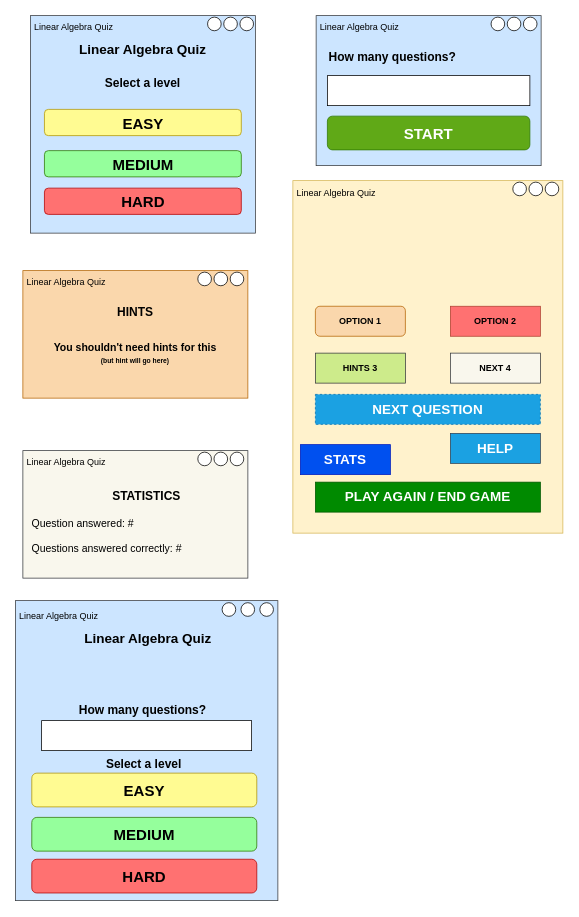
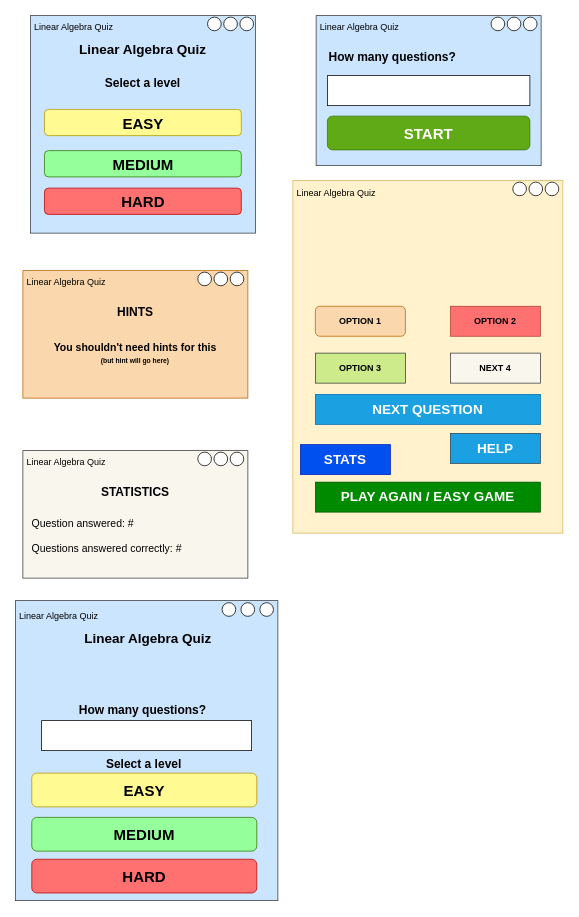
  <mxCell id="0" />
  <mxCell id="1" parent="0" />
  <mxCell id="2" value="" style="rounded=0;whiteSpace=wrap;html=1;fillColor=#fff2cc;strokeColor=#d6b656;" vertex="1" parent="1"><mxGeometry x="390" y="240" width="360" height="470" as="geometry" /></mxCell>
  <mxCell id="3" value="" style="rounded=0;whiteSpace=wrap;html=1;fillColor=#cce5ff;strokeColor=#36393d;" vertex="1" parent="1"><mxGeometry x="421" y="20" width="300" height="200" as="geometry" /></mxCell>
  <mxCell id="4" value="" style="group;fillColor=#cce5ff;strokeColor=#36393d;labelBackgroundColor=default;" connectable="0" vertex="1" parent="1"><mxGeometry x="40" y="20" width="300" height="290" as="geometry" /></mxCell>
  <mxCell id="5" value="&amp;nbsp;Linear Algebra Quiz" style="text;html=1;align=left;verticalAlign=middle;whiteSpace=wrap;rounded=0;" vertex="1" parent="4"><mxGeometry width="300" height="30" as="geometry" /></mxCell>
  <mxCell id="6" value="" style="ellipse;whiteSpace=wrap;html=1;aspect=fixed;" vertex="1" parent="4"><mxGeometry x="279.375" y="2" width="18.182" height="18.182" as="geometry" /></mxCell>
  <mxCell id="7" value="" style="ellipse;whiteSpace=wrap;html=1;aspect=fixed;" vertex="1" parent="4"><mxGeometry x="257.812" y="2" width="18.182" height="18.182" as="geometry" /></mxCell>
  <mxCell id="8" value="" style="ellipse;whiteSpace=wrap;html=1;aspect=fixed;" vertex="1" parent="4"><mxGeometry x="236.25" y="2" width="18.182" height="18.182" as="geometry" /></mxCell>
  <mxCell id="9" value="&lt;b&gt;Select a level&lt;/b&gt;" style="text;html=1;align=center;verticalAlign=middle;whiteSpace=wrap;rounded=0;fontSize=16;" vertex="1" parent="4"><mxGeometry x="10.781" y="70" width="278.438" height="40" as="geometry" /></mxCell>
  <mxCell id="10" value="&lt;font style=&quot;color: rgb(0, 0, 0); font-size: 20px;&quot;&gt;MEDIUM&lt;/font&gt;" style="rounded=1;whiteSpace=wrap;html=1;fillColor=#95FF9C;strokeColor=#2D7600;fontColor=#ffffff;fontStyle=1" vertex="1" parent="4"><mxGeometry x="18.75" y="180" width="262.5" height="35" as="geometry" /></mxCell>
  <mxCell id="11" value="&lt;font style=&quot;color: rgb(0, 0, 0); font-size: 20px;&quot;&gt;&lt;b&gt;HARD&lt;/b&gt;&lt;/font&gt;" style="rounded=1;whiteSpace=wrap;html=1;fillColor=#FF7171;strokeColor=#B20000;fontColor=#ffffff;" vertex="1" parent="4"><mxGeometry x="18.75" y="230" width="262.5" height="35" as="geometry" /></mxCell>
  <mxCell id="12" value="&lt;font style=&quot;font-size: 20px;&quot;&gt;&lt;b style=&quot;&quot;&gt;&lt;font style=&quot;&quot;&gt;EASY&lt;/font&gt;&lt;/b&gt;&lt;/font&gt;" style="rounded=1;whiteSpace=wrap;html=1;fillColor=#FFFB92;fontColor=#000000;strokeColor=#B09500;verticalAlign=middle;" vertex="1" parent="4"><mxGeometry x="18.75" y="125" width="262.5" height="35" as="geometry" /></mxCell>
  <mxCell id="13" value="Linear Algebra Quiz" style="text;strokeColor=none;fillColor=none;html=1;align=center;verticalAlign=middle;whiteSpace=wrap;rounded=0;fontSize=18;fontStyle=1" vertex="1" parent="4"><mxGeometry x="28.125" y="30" width="243.75" height="30" as="geometry" /></mxCell>
  <mxCell id="14" value="" style="ellipse;whiteSpace=wrap;html=1;aspect=fixed;" vertex="1" parent="4"><mxGeometry x="614.25" y="2" width="18.182" height="18.182" as="geometry" /></mxCell>
  <mxCell id="15" value="" style="ellipse;whiteSpace=wrap;html=1;aspect=fixed;" vertex="1" parent="4"><mxGeometry x="635.812" y="2" width="18.182" height="18.182" as="geometry" /></mxCell>
  <mxCell id="16" value="" style="ellipse;whiteSpace=wrap;html=1;aspect=fixed;" vertex="1" parent="4"><mxGeometry x="657.375" y="2" width="18.182" height="18.182" as="geometry" /></mxCell>
  <mxCell id="17" value="&amp;nbsp;Linear Algebra Quiz" style="text;html=1;align=left;verticalAlign=middle;whiteSpace=wrap;rounded=0;" vertex="1" parent="1"><mxGeometry x="421" y="20" width="307" height="30" as="geometry" /></mxCell>
  <mxCell id="18" value="START" style="rounded=1;whiteSpace=wrap;html=1;fontStyle=1;fontSize=20;fillColor=#60a917;strokeColor=#2D7600;fontColor=#ffffff;" vertex="1" parent="1"><mxGeometry x="436" y="154" width="270" height="45" as="geometry" /></mxCell>
  <mxCell id="19" value="How many questions?" style="text;html=1;align=left;verticalAlign=middle;whiteSpace=wrap;rounded=0;fontStyle=1;fontSize=16;" vertex="1" parent="1"><mxGeometry x="436" y="60" width="185" height="30" as="geometry" /></mxCell>
  <mxCell id="20" value="" style="rounded=0;whiteSpace=wrap;html=1;" vertex="1" parent="1"><mxGeometry x="436" y="100" width="270" height="40" as="geometry" /></mxCell>
  <mxCell id="21" value="" style="ellipse;whiteSpace=wrap;html=1;aspect=fixed;" vertex="1" parent="1"><mxGeometry x="683.25" y="242" width="18.182" height="18.182" as="geometry" /></mxCell>
  <mxCell id="22" value="" style="ellipse;whiteSpace=wrap;html=1;aspect=fixed;" vertex="1" parent="1"><mxGeometry x="704.812" y="242" width="18.182" height="18.182" as="geometry" /></mxCell>
  <mxCell id="23" value="" style="ellipse;whiteSpace=wrap;html=1;aspect=fixed;" vertex="1" parent="1"><mxGeometry x="726.375" y="242" width="18.182" height="18.182" as="geometry" /></mxCell>
  <mxCell id="24" value="&amp;nbsp;Linear Algebra Quiz" style="text;html=1;align=left;verticalAlign=middle;whiteSpace=wrap;rounded=0;" vertex="1" parent="1"><mxGeometry x="390" y="242" width="130" height="30" as="geometry" /></mxCell>
  <mxCell id="25" value="&lt;b&gt;OPTION 1&lt;/b&gt;" style="whiteSpace=wrap;html=1;fillColor=#fad7ac;strokeColor=#b46504;rounded=1;" vertex="1" parent="1"><mxGeometry x="420" y="407.5" width="120" height="40" as="geometry" /></mxCell>
  <mxCell id="26" value="&lt;b&gt;OPTION 2&lt;/b&gt;" style="rounded=0;whiteSpace=wrap;html=1;fillColor=#ff7171;strokeColor=#ae4132;" vertex="1" parent="1"><mxGeometry x="600" y="407.5" width="120" height="40" as="geometry" /></mxCell>
- <mxCell id="27" value="&lt;b&gt;HINTS 3&lt;/b&gt;" style="rounded=0;whiteSpace=wrap;html=1;fillColor=#cdeb8b;strokeColor=#36393d;" vertex="1" parent="1"><mxGeometry x="420" y="470" width="120" height="40" as="geometry" /></mxCell>
+ <mxCell id="27" value="&lt;b&gt;OPTION 3&lt;/b&gt;" style="rounded=0;whiteSpace=wrap;html=1;fillColor=#cdeb8b;strokeColor=#36393d;" vertex="1" parent="1"><mxGeometry x="420" y="470" width="120" height="40" as="geometry" /></mxCell>
  <mxCell id="28" value="&lt;b&gt;NEXT 4&lt;/b&gt;" style="rounded=0;whiteSpace=wrap;html=1;fillColor=#f9f7ed;strokeColor=#36393d;" vertex="1" parent="1"><mxGeometry x="600" y="470" width="120" height="40" as="geometry" /></mxCell>
  <mxCell id="29" value="STATS" style="rounded=0;whiteSpace=wrap;html=1;fontStyle=1;fontSize=18;fillColor=#0050ef;fontColor=#ffffff;strokeColor=#001DBC;" vertex="1" parent="1"><mxGeometry x="400" y="592" width="120" height="40" as="geometry" /></mxCell>
  <mxCell id="30" value="HELP" style="rounded=0;whiteSpace=wrap;html=1;fontStyle=1;fontSize=18;fillColor=#1ba1e2;strokeColor=#314354;fontColor=#ffffff;" vertex="1" parent="1"><mxGeometry x="600" y="577" width="120" height="40" as="geometry" /></mxCell>
- <mxCell id="31" value="PLAY AGAIN / END GAME" style="rounded=0;whiteSpace=wrap;html=1;fontSize=18;fontStyle=1;fillColor=#008a00;fontColor=#ffffff;strokeColor=#005700;" vertex="1" parent="1"><mxGeometry x="420" y="642" width="300" height="40" as="geometry" /></mxCell>
- <mxCell id="32" value="NEXT QUESTION" style="rounded=0;whiteSpace=wrap;html=1;fontStyle=1;fontSize=18;fillColor=#1ba1e2;fontColor=#ffffff;strokeColor=#006EAF;dashed=1;" vertex="1" parent="1"><mxGeometry x="420" y="525" width="300" height="40" as="geometry" /></mxCell>
+ <mxCell id="31" value="PLAY AGAIN / EASY GAME" style="rounded=0;whiteSpace=wrap;html=1;fontSize=18;fontStyle=1;fillColor=#008a00;fontColor=#ffffff;strokeColor=#005700;" vertex="1" parent="1"><mxGeometry x="420" y="642" width="300" height="40" as="geometry" /></mxCell>
+ <mxCell id="32" value="NEXT QUESTION" style="rounded=0;whiteSpace=wrap;html=1;fontStyle=1;fontSize=18;fillColor=#1ba1e2;fontColor=#ffffff;strokeColor=#006EAF;" vertex="1" parent="1"><mxGeometry x="420" y="525" width="300" height="40" as="geometry" /></mxCell>
  <mxCell id="33" value="" style="rounded=0;whiteSpace=wrap;html=1;fillColor=#fad7ac;strokeColor=#b46504;" vertex="1" parent="1"><mxGeometry x="30" y="360" width="300" height="170" as="geometry" /></mxCell>
  <mxCell id="34" value="" style="ellipse;whiteSpace=wrap;html=1;aspect=fixed;" vertex="1" parent="1"><mxGeometry x="263.25" y="362" width="18.182" height="18.182" as="geometry" /></mxCell>
  <mxCell id="35" value="" style="ellipse;whiteSpace=wrap;html=1;aspect=fixed;" vertex="1" parent="1"><mxGeometry x="284.812" y="362" width="18.182" height="18.182" as="geometry" /></mxCell>
  <mxCell id="36" value="" style="ellipse;whiteSpace=wrap;html=1;aspect=fixed;" vertex="1" parent="1"><mxGeometry x="306.375" y="362" width="18.182" height="18.182" as="geometry" /></mxCell>
  <mxCell id="37" value="&amp;nbsp;Linear Algebra Quiz" style="text;html=1;align=left;verticalAlign=middle;whiteSpace=wrap;rounded=0;" vertex="1" parent="1"><mxGeometry x="30" y="360" width="120" height="30" as="geometry" /></mxCell>
  <mxCell id="38" value="HINTS" style="text;html=1;align=center;verticalAlign=middle;whiteSpace=wrap;rounded=0;fontSize=16;fontStyle=1" vertex="1" parent="1"><mxGeometry x="150" y="400" width="60" height="30" as="geometry" /></mxCell>
  <mxCell id="39" value="" style="rounded=0;whiteSpace=wrap;html=1;fillColor=#f9f7ed;strokeColor=#36393d;" vertex="1" parent="1"><mxGeometry x="30" y="600" width="300" height="170" as="geometry" /></mxCell>
  <mxCell id="40" value="" style="ellipse;whiteSpace=wrap;html=1;aspect=fixed;" vertex="1" parent="1"><mxGeometry x="263.25" y="602" width="18.182" height="18.182" as="geometry" /></mxCell>
  <mxCell id="41" value="" style="ellipse;whiteSpace=wrap;html=1;aspect=fixed;" vertex="1" parent="1"><mxGeometry x="284.812" y="602" width="18.182" height="18.182" as="geometry" /></mxCell>
  <mxCell id="42" value="" style="ellipse;whiteSpace=wrap;html=1;aspect=fixed;" vertex="1" parent="1"><mxGeometry x="306.375" y="602" width="18.182" height="18.182" as="geometry" /></mxCell>
  <mxCell id="43" value="&amp;nbsp;Linear Algebra Quiz" style="text;html=1;align=left;verticalAlign=middle;whiteSpace=wrap;rounded=0;" vertex="1" parent="1"><mxGeometry x="30" y="600" width="120" height="30" as="geometry" /></mxCell>
- <mxCell id="44" value="STATISTICS" style="text;html=1;align=center;verticalAlign=middle;whiteSpace=wrap;rounded=0;fontSize=16;fontStyle=1" vertex="1" parent="1"><mxGeometry x="145" y="645" width="100" height="30" as="geometry" /></mxCell>
+ <mxCell id="44" value="STATISTICS" style="text;html=1;align=center;verticalAlign=middle;whiteSpace=wrap;rounded=0;fontSize=16;fontStyle=1" vertex="1" parent="1"><mxGeometry x="130" y="640" width="100" height="30" as="geometry" /></mxCell>
  <mxCell id="45" value="Question answered: #&lt;div&gt;&lt;br&gt;&lt;/div&gt;&lt;div&gt;Questions answered correctly: #&lt;/div&gt;" style="text;html=1;align=left;verticalAlign=top;whiteSpace=wrap;rounded=0;fontSize=14;" vertex="1" parent="1"><mxGeometry x="40" y="682" width="280" height="78" as="geometry" /></mxCell>
  <mxCell id="46" value="You shouldn't need hints for this&lt;div&gt;&lt;font style=&quot;font-size: 9px;&quot;&gt;(but hint will go here)&lt;/font&gt;&lt;/div&gt;" style="text;html=1;align=center;verticalAlign=middle;whiteSpace=wrap;rounded=0;fontSize=14;fontStyle=1" vertex="1" parent="1"><mxGeometry x="50" y="430" width="260" height="80" as="geometry" /></mxCell>
  <mxCell id="47" value="" style="group;fillColor=#cce5ff;strokeColor=#36393d;labelBackgroundColor=default;" connectable="0" vertex="1" parent="1"><mxGeometry x="20" y="800" width="350" height="400" as="geometry" /></mxCell>
  <mxCell id="48" value="&amp;nbsp;Linear Algebra Quiz" style="text;html=1;align=left;verticalAlign=middle;whiteSpace=wrap;rounded=0;" vertex="1" parent="47"><mxGeometry width="350" height="41.379" as="geometry" /></mxCell>
  <mxCell id="49" value="" style="ellipse;whiteSpace=wrap;html=1;aspect=fixed;" vertex="1" parent="47"><mxGeometry x="325.938" y="2.759" width="18.182" height="18.182" as="geometry" /></mxCell>
  <mxCell id="50" value="" style="ellipse;whiteSpace=wrap;html=1;aspect=fixed;" vertex="1" parent="47"><mxGeometry x="300.781" y="2.759" width="18.182" height="18.182" as="geometry" /></mxCell>
  <mxCell id="51" value="" style="ellipse;whiteSpace=wrap;html=1;aspect=fixed;" vertex="1" parent="47"><mxGeometry x="275.625" y="2.759" width="18.182" height="18.182" as="geometry" /></mxCell>
  <mxCell id="52" value="&lt;b&gt;Select a level&lt;/b&gt;" style="text;html=1;align=center;verticalAlign=middle;whiteSpace=wrap;rounded=0;fontSize=16;" vertex="1" parent="47"><mxGeometry x="9.458" y="190.001" width="324.844" height="55.172" as="geometry" /></mxCell>
  <mxCell id="53" value="&lt;font style=&quot;color: rgb(0, 0, 0); font-size: 20px;&quot;&gt;MEDIUM&lt;/font&gt;" style="rounded=1;whiteSpace=wrap;html=1;fillColor=#95FF9C;strokeColor=#2D7600;fontColor=#ffffff;fontStyle=1" vertex="1" parent="47"><mxGeometry x="21.885" y="289.005" width="300" height="45" as="geometry" /></mxCell>
  <mxCell id="54" value="&lt;font style=&quot;color: rgb(0, 0, 0); font-size: 20px;&quot;&gt;&lt;b&gt;HARD&lt;/b&gt;&lt;/font&gt;" style="rounded=1;whiteSpace=wrap;html=1;fillColor=#FF7171;strokeColor=#B20000;fontColor=#ffffff;" vertex="1" parent="47"><mxGeometry x="21.875" y="344.828" width="300" height="45" as="geometry" /></mxCell>
  <mxCell id="55" value="&lt;font style=&quot;font-size: 20px;&quot;&gt;&lt;b style=&quot;&quot;&gt;&lt;font style=&quot;&quot;&gt;EASY&lt;/font&gt;&lt;/b&gt;&lt;/font&gt;" style="rounded=1;whiteSpace=wrap;html=1;fillColor=#FFFB92;fontColor=#000000;strokeColor=#B09500;verticalAlign=middle;" vertex="1" parent="47"><mxGeometry x="21.875" y="230.002" width="300" height="45" as="geometry" /></mxCell>
  <mxCell id="56" value="Linear Algebra Quiz" style="text;strokeColor=none;fillColor=none;html=1;align=center;verticalAlign=middle;whiteSpace=wrap;rounded=0;fontSize=18;fontStyle=1" vertex="1" parent="47"><mxGeometry x="34.593" y="29.999" width="284.375" height="41.379" as="geometry" /></mxCell>
  <mxCell id="57" value="" style="rounded=0;whiteSpace=wrap;html=1;" vertex="1" parent="47"><mxGeometry x="35.005" y="160.0" width="280" height="40" as="geometry" /></mxCell>
  <mxCell id="58" value="How many questions?" style="text;html=1;align=left;verticalAlign=middle;whiteSpace=wrap;rounded=0;fontStyle=1;fontSize=16;" vertex="1" parent="47"><mxGeometry x="82.5" y="130" width="185" height="30" as="geometry" /></mxCell>
